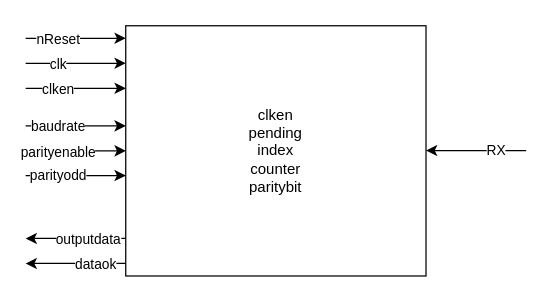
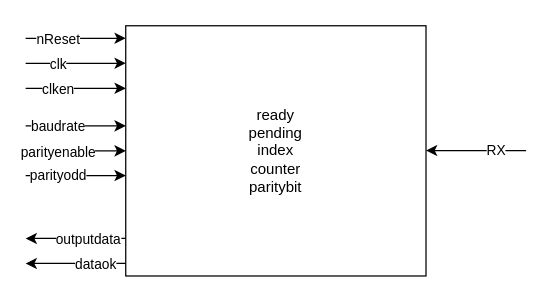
  <mxCell id="0" />
  <mxCell id="1" parent="0" />
- <mxCell id="2" value="clken&lt;br&gt;pending&lt;br&gt;index&lt;br&gt;counter&lt;br&gt;paritybit" style="rounded=0;whiteSpace=wrap;html=1;" parent="1" vertex="1"><mxGeometry x="100" y="20" width="240" height="200" as="geometry" /></mxCell>
+ <mxCell id="2" value="ready&lt;br&gt;pending&lt;br&gt;index&lt;br&gt;counter&lt;br&gt;paritybit" style="rounded=0;whiteSpace=wrap;html=1;" parent="1" vertex="1"><mxGeometry x="100" y="20" width="240" height="200" as="geometry" /></mxCell>
  <mxCell id="3" value="" style="endArrow=classic;html=1;entryX=0;entryY=0;entryDx=0;entryDy=0;" parent="1" edge="1"><mxGeometry width="50" height="50" relative="1" as="geometry"><mxPoint x="20" y="120" as="sourcePoint" /><mxPoint x="100" y="120" as="targetPoint" /></mxGeometry></mxCell>
  <mxCell id="4" value="parityenable" style="edgeLabel;html=1;align=center;verticalAlign=middle;resizable=0;points=[];" parent="3" vertex="1" connectable="0"><mxGeometry x="-0.385" relative="1" as="geometry"><mxPoint as="offset" /></mxGeometry></mxCell>
  <mxCell id="5" value="" style="endArrow=classic;html=1;entryX=0;entryY=0;entryDx=0;entryDy=0;" parent="1" edge="1"><mxGeometry width="50" height="50" relative="1" as="geometry"><mxPoint x="20" y="139.76" as="sourcePoint" /><mxPoint x="100" y="139.76" as="targetPoint" /></mxGeometry></mxCell>
  <mxCell id="6" value="parityodd" style="edgeLabel;html=1;align=center;verticalAlign=middle;resizable=0;points=[];" parent="5" vertex="1" connectable="0"><mxGeometry x="-0.385" relative="1" as="geometry"><mxPoint as="offset" /></mxGeometry></mxCell>
  <mxCell id="7" value="" style="endArrow=classic;html=1;entryX=0;entryY=0;entryDx=0;entryDy=0;" parent="1" edge="1"><mxGeometry width="50" height="50" relative="1" as="geometry"><mxPoint x="100" y="190" as="sourcePoint" /><mxPoint x="20" y="190" as="targetPoint" /></mxGeometry></mxCell>
  <mxCell id="8" value="outputdata" style="edgeLabel;html=1;align=center;verticalAlign=middle;resizable=0;points=[];" parent="7" vertex="1" connectable="0"><mxGeometry x="-0.385" relative="1" as="geometry"><mxPoint x="-5.43" as="offset" /></mxGeometry></mxCell>
  <mxCell id="9" value="" style="endArrow=classic;html=1;entryX=0;entryY=0;entryDx=0;entryDy=0;" parent="1" edge="1"><mxGeometry width="50" height="50" relative="1" as="geometry"><mxPoint x="100" y="210" as="sourcePoint" /><mxPoint x="20" y="210" as="targetPoint" /></mxGeometry></mxCell>
  <mxCell id="10" value="dataok" style="edgeLabel;html=1;align=center;verticalAlign=middle;resizable=0;points=[];" parent="9" vertex="1" connectable="0"><mxGeometry x="-0.385" relative="1" as="geometry"><mxPoint as="offset" /></mxGeometry></mxCell>
  <mxCell id="11" value="" style="endArrow=classic;html=1;entryX=0;entryY=0;entryDx=0;entryDy=0;" parent="1" edge="1"><mxGeometry width="50" height="50" relative="1" as="geometry"><mxPoint x="20" y="100" as="sourcePoint" /><mxPoint x="100" y="100" as="targetPoint" /></mxGeometry></mxCell>
  <mxCell id="12" value="baudrate" style="edgeLabel;html=1;align=center;verticalAlign=middle;resizable=0;points=[];" parent="11" vertex="1" connectable="0"><mxGeometry x="-0.385" relative="1" as="geometry"><mxPoint as="offset" /></mxGeometry></mxCell>
  <mxCell id="13" value="" style="endArrow=classic;html=1;entryX=0;entryY=0;entryDx=0;entryDy=0;" parent="1" edge="1"><mxGeometry width="50" height="50" relative="1" as="geometry"><mxPoint x="20" y="70" as="sourcePoint" /><mxPoint x="100" y="70" as="targetPoint" /></mxGeometry></mxCell>
  <mxCell id="14" value="clken" style="edgeLabel;html=1;align=center;verticalAlign=middle;resizable=0;points=[];" parent="13" vertex="1" connectable="0"><mxGeometry x="-0.385" relative="1" as="geometry"><mxPoint as="offset" /></mxGeometry></mxCell>
  <mxCell id="15" value="" style="endArrow=classic;html=1;entryX=0;entryY=0;entryDx=0;entryDy=0;" parent="1" edge="1"><mxGeometry width="50" height="50" relative="1" as="geometry"><mxPoint x="20" y="50" as="sourcePoint" /><mxPoint x="100" y="50" as="targetPoint" /></mxGeometry></mxCell>
  <mxCell id="16" value="clk" style="edgeLabel;html=1;align=center;verticalAlign=middle;resizable=0;points=[];" parent="15" vertex="1" connectable="0"><mxGeometry x="-0.385" relative="1" as="geometry"><mxPoint as="offset" /></mxGeometry></mxCell>
  <mxCell id="17" value="" style="endArrow=classic;html=1;entryX=0;entryY=0;entryDx=0;entryDy=0;" parent="1" edge="1"><mxGeometry width="50" height="50" relative="1" as="geometry"><mxPoint x="20" y="30" as="sourcePoint" /><mxPoint x="100" y="30" as="targetPoint" /></mxGeometry></mxCell>
  <mxCell id="18" value="nReset" style="edgeLabel;html=1;align=center;verticalAlign=middle;resizable=0;points=[];" parent="17" vertex="1" connectable="0"><mxGeometry x="-0.385" relative="1" as="geometry"><mxPoint as="offset" /></mxGeometry></mxCell>
  <mxCell id="19" value="" style="endArrow=classic;html=1;entryX=0;entryY=0;entryDx=0;entryDy=0;" parent="1" edge="1"><mxGeometry width="50" height="50" relative="1" as="geometry"><mxPoint x="420" y="119.76" as="sourcePoint" /><mxPoint x="340" y="119.76" as="targetPoint" /></mxGeometry></mxCell>
  <mxCell id="20" value="RX" style="edgeLabel;html=1;align=center;verticalAlign=middle;resizable=0;points=[];" parent="19" vertex="1" connectable="0"><mxGeometry x="-0.385" relative="1" as="geometry"><mxPoint as="offset" /></mxGeometry></mxCell>
